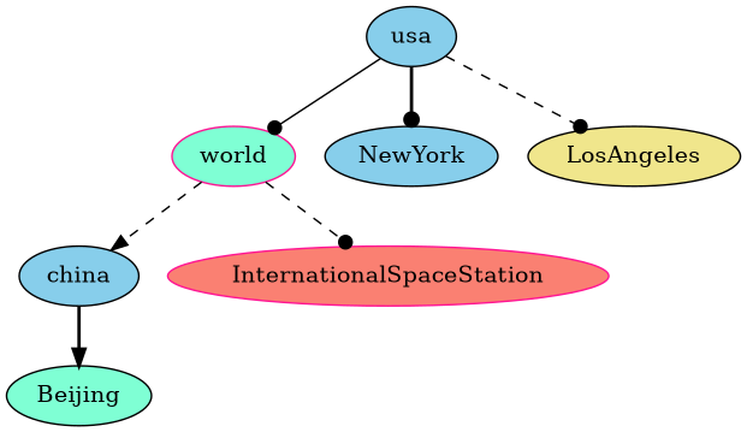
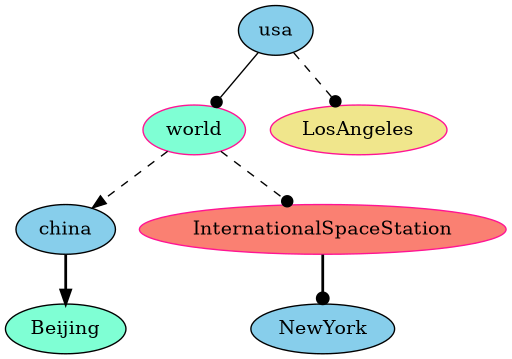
  digraph {
    node [color=black fillcolor=skyblue style=filled]
    edge [arrowhead=dot style=dashed]
    world [color=deeppink fillcolor=aquamarine]
    china
    InternationalSpaceStation [color=deeppink fillcolor=salmon]
    usa
    NewYork
-   LosAngeles [fillcolor=khaki]
+   LosAngeles [color=deeppink fillcolor=khaki]
    Beijing [fillcolor=aquamarine]
    world -> china [arrowhead=normal]
    world -> InternationalSpaceStation
    china -> Beijing [arrowhead=normal style=bold]
    usa -> world [style=solid]
-   usa -> NewYork [style=bold]
+   InternationalSpaceStation -> NewYork [style=bold]
    usa -> LosAngeles
  }
